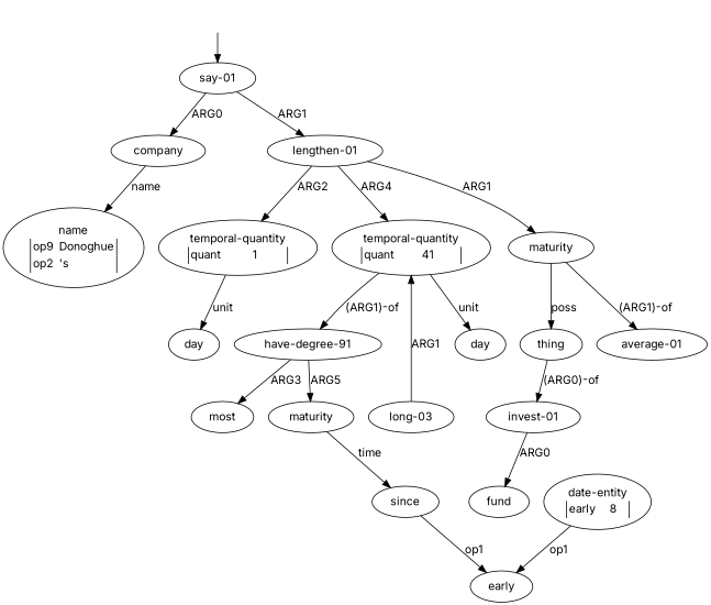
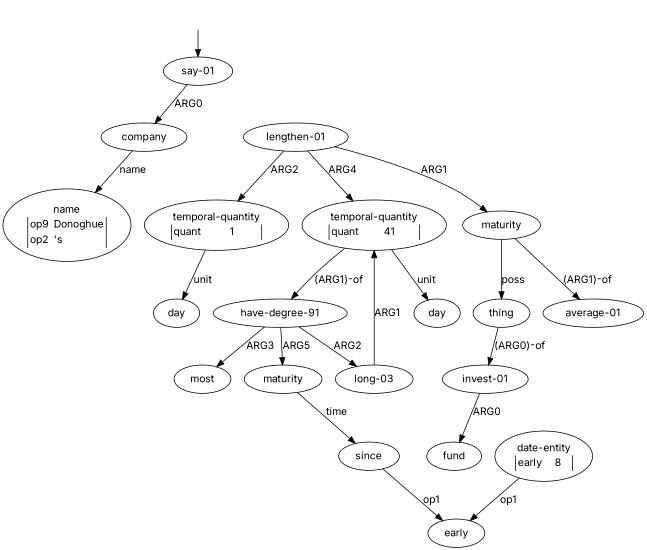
  digraph {
    fontname=Inter
    node [fontname=Inter]
    edge [fontname=Inter]
    top [style=invis]
    n2 [label=<<table align="center" border="0" cellspacing="0"><tr><td colspan="2">say-01</td></tr></table>>]
    n3 [label=<<table align="center" border="0" cellspacing="0"><tr><td colspan="2">company</td></tr></table>>]
    n4 [label=<<table align="center" border="0" cellspacing="0"><tr><td colspan="2">lengthen-01</td></tr></table>>]
    n5 [label=<<table align="center" border="0" cellspacing="0"><tr><td colspan="2">name</td></tr><tr><td sides="l" border="1" align="left">op9</td><td sides="r" border="1" align="left">Donoghue</td></tr><tr><td sides="l" border="1" align="left">op2</td><td sides="r" border="1" align="left">&#x27;s</td></tr></table>>]
    n6 [label=<<table align="center" border="0" cellspacing="0"><tr><td colspan="2">maturity</td></tr></table>>]
    n7 [label=<<table align="center" border="0" cellspacing="0"><tr><td colspan="2">temporal-quantity</td></tr><tr><td sides="l" border="1" align="left">quant</td><td sides="r" border="1" align="left">1</td></tr></table>>]
    n8 [label=<<table align="center" border="0" cellspacing="0"><tr><td colspan="2">temporal-quantity</td></tr><tr><td sides="l" border="1" align="left">quant</td><td sides="r" border="1" align="left">41</td></tr></table>>]
    n9 [label=<<table align="center" border="0" cellspacing="0"><tr><td colspan="2">thing</td></tr></table>>]
    n10 [label=<<table align="center" border="0" cellspacing="0"><tr><td colspan="2">average-01</td></tr></table>>]
    n11 [label=<<table align="center" border="0" cellspacing="0"><tr><td colspan="2">day</td></tr></table>>]
    n12 [label=<<table align="center" border="0" cellspacing="0"><tr><td colspan="2">day</td></tr></table>>]
    n13 [label=<<table align="center" border="0" cellspacing="0"><tr><td colspan="2">have-degree-91</td></tr></table>>]
    n14 [label=<<table align="center" border="0" cellspacing="0"><tr><td colspan="2">invest-01</td></tr></table>>]
    n15 [label=<<table align="center" border="0" cellspacing="0"><tr><td colspan="2">fund</td></tr></table>>]
    n16 [label=<<table align="center" border="0" cellspacing="0"><tr><td colspan="2">long-03</td></tr></table>>]
    n17 [label=<<table align="center" border="0" cellspacing="0"><tr><td colspan="2">most</td></tr></table>>]
    n18 [label=<<table align="center" border="0" cellspacing="0"><tr><td colspan="2">maturity</td></tr></table>>]
    n19 [label=<<table align="center" border="0" cellspacing="0"><tr><td colspan="2">since</td></tr></table>>]
    n20 [label=<<table align="center" border="0" cellspacing="0"><tr><td colspan="2">early</td></tr></table>>]
    n21 [label=<<table align="center" border="0" cellspacing="0"><tr><td colspan="2">date-entity</td></tr><tr><td sides="l" border="1" align="left">early</td><td sides="r" border="1" align="left">8</td></tr></table>>]
    top -> n2
    n2 -> n3 [label=ARG0]
-   n2 -> n4 [label=ARG1]
    n3 -> n5 [label=name]
    n4 -> n6 [label=ARG1]
    n4 -> n7 [label=ARG2]
    n4 -> n8 [label=ARG4]
    n6 -> n9 [label=poss]
    n6 -> n10 [label="(ARG1)-of"]
    n7 -> n11 [label=unit]
    n8 -> n12 [label=unit]
    n8 -> n13 [label="(ARG1)-of"]
    n9 -> n14 [label="(ARG0)-of"]
+   n13 -> n16 [label=ARG2]
    n13 -> n17 [label=ARG3]
    n13 -> n18 [label=ARG5]
    n14 -> n15 [label=ARG0]
    n16 -> n8 [label=ARG1]
    n18 -> n19 [label=time]
    n19 -> n20 [label=op1]
    n21 -> n20 [label=op1]
  }
